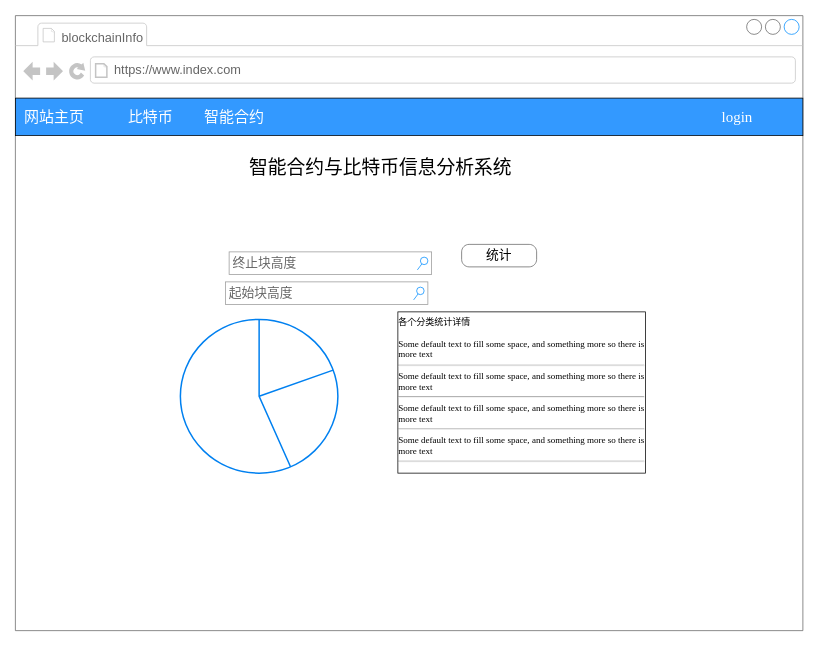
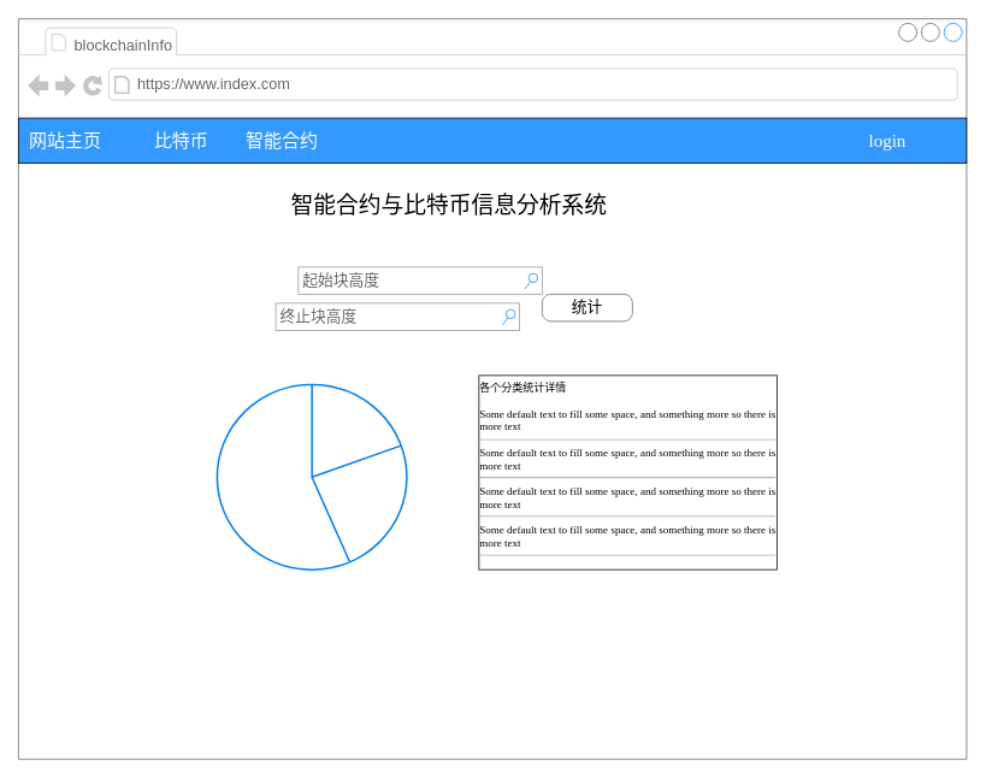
  <mxCell id="0" />
  <mxCell id="1" parent="0" />
  <mxCell id="2" value="" style="strokeWidth=1;shadow=0;dashed=0;align=center;html=1;shape=mxgraph.mockup.containers.browserWindow;rSize=0;strokeColor=#666666;mainText=,;recursiveResize=0;rounded=0;labelBackgroundColor=none;fontFamily=Verdana;fontSize=14;fontColor=#FFFFFF;" parent="1" vertex="1"><mxGeometry x="20" y="20" width="1050" height="820" as="geometry" /></mxCell>
  <mxCell id="3" value="blockchainInfo" style="strokeWidth=1;shadow=0;dashed=0;align=center;html=1;shape=mxgraph.mockup.containers.anchor;fontSize=17;fontColor=#666666;align=left;" parent="2" vertex="1"><mxGeometry x="60" y="12" width="180" height="35" as="geometry" /></mxCell>
  <mxCell id="4" value="https://www.index.com" style="strokeWidth=1;shadow=0;dashed=0;align=center;html=1;shape=mxgraph.mockup.containers.anchor;rSize=0;fontSize=17;fontColor=#666666;align=left;" parent="2" vertex="1"><mxGeometry x="130" y="60" width="250" height="26" as="geometry" /></mxCell>
- <mxCell id="5" value="&lt;font style=&quot;font-size: 25px&quot;&gt;智能合约与比特币信息分析系统&lt;/font&gt;" style="text;html=1;points=[];align=left;verticalAlign=top;spacingTop=-4;fontSize=30;fontFamily=Verdana" parent="2" vertex="1"><mxGeometry x="310" y="180" width="420" height="50" as="geometry" /></mxCell>
- <mxCell id="6" value="起始块高度" style="strokeWidth=1;shadow=0;dashed=0;align=center;html=1;shape=mxgraph.mockup.forms.searchBox;strokeColor=#999999;mainText=;strokeColor2=#008cff;fontColor=#666666;fontSize=17;align=left;spacingLeft=3;rounded=0;labelBackgroundColor=none;" parent="2" vertex="1"><mxGeometry x="280" y="355" width="270" height="30" as="geometry" /></mxCell>
+ <mxCell id="5" value="&lt;font style=&quot;font-size: 25px&quot;&gt;智能合约与比特币信息分析系统&lt;/font&gt;" style="text;html=1;points=[];align=left;verticalAlign=top;spacingTop=-4;fontSize=30;fontFamily=Verdana" parent="2" vertex="1"><mxGeometry x="300" y="185" width="420" height="50" as="geometry" /></mxCell>
+ <mxCell id="6" value="起始块高度" style="strokeWidth=1;shadow=0;dashed=0;align=center;html=1;shape=mxgraph.mockup.forms.searchBox;strokeColor=#999999;mainText=;strokeColor2=#008cff;fontColor=#666666;fontSize=17;align=left;spacingLeft=3;rounded=0;labelBackgroundColor=none;" parent="2" vertex="1"><mxGeometry x="310" y="275" width="270" height="30" as="geometry" /></mxCell>
  <mxCell id="7" value="&lt;div style=&quot;text-align: justify&quot;&gt;各个分类统计详情&lt;/div&gt;&lt;div style=&quot;text-align: justify&quot;&gt;&lt;span&gt;&lt;br&gt;&lt;/span&gt;&lt;/div&gt;&lt;div style=&quot;text-align: justify&quot;&gt;&lt;span&gt;Some default text to fill some space, and&amp;nbsp;&lt;/span&gt;&lt;span&gt;something more so there is more text&lt;/span&gt;&lt;/div&gt;&lt;div style=&quot;text-align: justify&quot;&gt;&lt;hr id=&quot;null&quot; style=&quot;text-align: justify&quot;&gt;&lt;span&gt;&lt;div style=&quot;text-align: justify&quot;&gt;&lt;span&gt;Some default text to fill some space, and&amp;nbsp;&lt;/span&gt;&lt;span&gt;something more so there is more text&lt;/span&gt;&lt;/div&gt;&lt;/span&gt;&lt;/div&gt;&lt;hr id=&quot;null&quot; style=&quot;text-align: justify&quot;&gt;&lt;span&gt;&lt;div style=&quot;text-align: justify&quot;&gt;&lt;span&gt;Some default text to fill some space, and&amp;nbsp;&lt;/span&gt;&lt;span&gt;something more so there is more text&lt;/span&gt;&lt;/div&gt;&lt;/span&gt;&lt;hr id=&quot;null&quot; style=&quot;text-align: justify&quot;&gt;&lt;span&gt;&lt;div style=&quot;text-align: justify&quot;&gt;&lt;span&gt;Some default text to fill some space, and&amp;nbsp;&lt;/span&gt;&lt;span&gt;something more so there is more text&lt;/span&gt;&lt;/div&gt;&lt;/span&gt;&lt;hr id=&quot;null&quot; style=&quot;text-align: left&quot;&gt;" style="whiteSpace=wrap;html=1;rounded=0;shadow=0;labelBackgroundColor=none;strokeWidth=1;fontFamily=Verdana;fontSize=12;align=center;verticalAlign=top;" parent="2" vertex="1"><mxGeometry x="510" y="395" width="330" height="215" as="geometry" /></mxCell>
  <mxCell id="8" value="" style="rounded=0;whiteSpace=wrap;html=1;fillColor=#3399FF;" parent="2" vertex="1"><mxGeometry y="110" width="1050" height="50" as="geometry" /></mxCell>
  <mxCell id="9" value="&lt;font style=&quot;font-size: 20px;&quot; color=&quot;#ffffff&quot;&gt;网站主页&lt;/font&gt;" style="text;html=1;points=[];align=left;verticalAlign=top;spacingTop=-4;fontSize=20;fontFamily=Verdana" parent="2" vertex="1"><mxGeometry x="10" y="120" width="100" height="45" as="geometry" /></mxCell>
  <mxCell id="10" value="&lt;font style=&quot;font-size: 20px;&quot; color=&quot;#ffffff&quot;&gt;比特币&lt;/font&gt;" style="text;html=1;points=[];align=center;verticalAlign=top;spacingTop=-4;fontSize=20;fontFamily=Verdana" parent="2" vertex="1"><mxGeometry x="130" y="120" width="100" height="45" as="geometry" /></mxCell>
  <mxCell id="11" value="&lt;font color=&quot;#ffffff&quot; style=&quot;font-size: 20px;&quot;&gt;&lt;span style=&quot;font-size: 20px;&quot;&gt;智能合约&lt;/span&gt;&lt;/font&gt;" style="text;html=1;points=[];align=left;verticalAlign=top;spacingTop=-4;fontSize=20;fontFamily=Verdana" parent="2" vertex="1"><mxGeometry x="250" y="120" width="100" height="45" as="geometry" /></mxCell>
- <mxCell id="12" value="统计" style="strokeWidth=1;shadow=0;dashed=0;align=center;html=1;shape=mxgraph.mockup.buttons.button;strokeColor=#666666;mainText=;buttonStyle=round;fontSize=17;fontStyle=0;fillColor=none;whiteSpace=wrap;rounded=0;labelBackgroundColor=none;" parent="2" vertex="1"><mxGeometry x="595" y="305" width="100" height="30" as="geometry" /></mxCell>
+ <mxCell id="12" value="统计" style="strokeWidth=1;shadow=0;dashed=0;align=center;html=1;shape=mxgraph.mockup.buttons.button;strokeColor=#666666;mainText=;buttonStyle=round;fontSize=17;fontStyle=0;fillColor=none;whiteSpace=wrap;rounded=0;labelBackgroundColor=none;" parent="2" vertex="1"><mxGeometry x="580" y="305" width="100" height="30" as="geometry" /></mxCell>
  <mxCell id="13" value="&lt;font color=&quot;#ffffff&quot;&gt;login&lt;/font&gt;" style="text;html=1;points=[];align=left;verticalAlign=top;spacingTop=-4;fontSize=20;fontFamily=Verdana" parent="2" vertex="1"><mxGeometry x="940" y="120" width="100" height="45" as="geometry" /></mxCell>
  <mxCell id="14" value="终止块高度" style="strokeWidth=1;shadow=0;dashed=0;align=center;html=1;shape=mxgraph.mockup.forms.searchBox;strokeColor=#999999;mainText=;strokeColor2=#008cff;fontColor=#666666;fontSize=17;align=left;spacingLeft=3;rounded=0;labelBackgroundColor=none;" parent="2" vertex="1"><mxGeometry x="285" y="315" width="270" height="30" as="geometry" /></mxCell>
  <mxCell id="15" value="" style="html=1;verticalLabelPosition=bottom;align=center;labelBackgroundColor=#ffffff;verticalAlign=top;strokeWidth=2;strokeColor=#0080F0;shadow=0;dashed=0;shape=mxgraph.ios7.icons.pie_chart;" parent="2" vertex="1"><mxGeometry x="220" y="405" width="210" height="205" as="geometry" /></mxCell>
